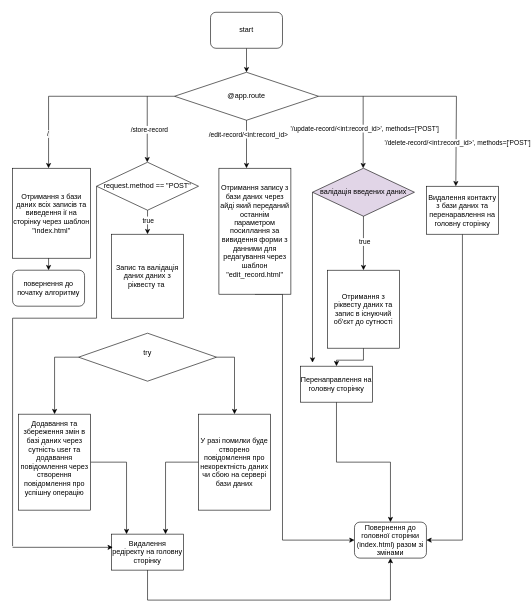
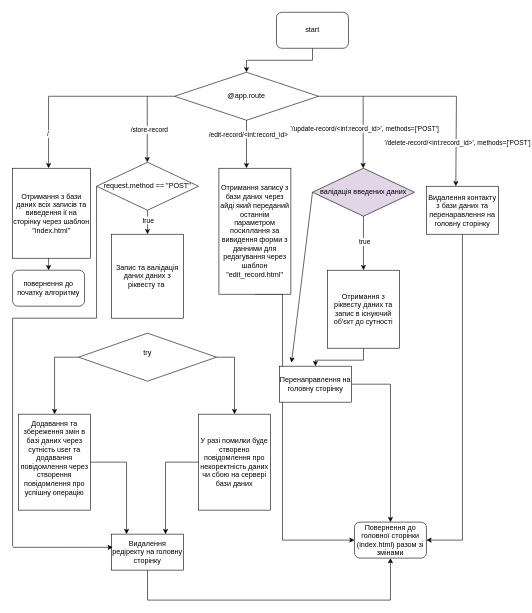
  <mxCell id="0" />
  <mxCell id="1" parent="0" />
  <mxCell id="2" value="" style="edgeStyle=orthogonalEdgeStyle;rounded=0;orthogonalLoop=1;jettySize=auto;html=1;" parent="1" source="3" target="4" edge="1"><mxGeometry relative="1" as="geometry" /></mxCell>
- <mxCell id="3" value="start" style="rounded=1;whiteSpace=wrap;html=1;" parent="1" vertex="1"><mxGeometry x="350" y="20" width="120" height="60" as="geometry" /></mxCell>
+ <mxCell id="3" value="start" style="rounded=1;whiteSpace=wrap;html=1;" parent="1" vertex="1"><mxGeometry x="460" y="20" width="120" height="60" as="geometry" /></mxCell>
  <mxCell id="4" value="@app.route" style="rhombus;whiteSpace=wrap;html=1;" parent="1" vertex="1"><mxGeometry x="290" y="120" width="240" height="80" as="geometry" /></mxCell>
  <mxCell id="5" value="" style="endArrow=none;html=1;rounded=0;" parent="1" edge="1"><mxGeometry width="50" height="50" relative="1" as="geometry"><mxPoint x="80" y="160" as="sourcePoint" /><mxPoint x="290" y="160" as="targetPoint" /></mxGeometry></mxCell>
  <mxCell id="6" value="" style="endArrow=classic;html=1;rounded=0;" parent="1" edge="1"><mxGeometry width="50" height="50" relative="1" as="geometry"><mxPoint x="80" y="160" as="sourcePoint" /><mxPoint x="80" y="280" as="targetPoint" /></mxGeometry></mxCell>
  <mxCell id="7" value="/" style="edgeLabel;html=1;align=center;verticalAlign=middle;resizable=0;points=[];" parent="6" vertex="1" connectable="0"><mxGeometry x="0.033" y="-3" relative="1" as="geometry"><mxPoint x="1" as="offset" /></mxGeometry></mxCell>
  <mxCell id="8" value="Отримання з бази даних всіх записів та виведення ії на сторінку через шаблон &quot;index.html&quot;" style="rounded=0;whiteSpace=wrap;html=1;" parent="1" vertex="1"><mxGeometry x="20" y="280" width="130" height="150" as="geometry" /></mxCell>
  <mxCell id="9" value="" style="endArrow=classic;html=1;rounded=0;" parent="1" edge="1"><mxGeometry width="50" height="50" relative="1" as="geometry"><mxPoint x="244.5" y="160" as="sourcePoint" /><mxPoint x="244.5" y="270" as="targetPoint" /></mxGeometry></mxCell>
  <mxCell id="10" value="/store-record" style="edgeLabel;html=1;align=center;verticalAlign=middle;resizable=0;points=[];" parent="9" vertex="1" connectable="0"><mxGeometry y="3" relative="1" as="geometry"><mxPoint as="offset" /></mxGeometry></mxCell>
  <mxCell id="11" value="" style="endArrow=classic;html=1;rounded=0;" parent="1" edge="1"><mxGeometry width="50" height="50" relative="1" as="geometry"><mxPoint x="410" y="200" as="sourcePoint" /><mxPoint x="410" y="280" as="targetPoint" /></mxGeometry></mxCell>
  <mxCell id="12" value="/edit-record/&amp;lt;int:record_id&amp;gt;" style="edgeLabel;html=1;align=center;verticalAlign=middle;resizable=0;points=[];" parent="11" vertex="1" connectable="0"><mxGeometry x="-0.425" y="2" relative="1" as="geometry"><mxPoint as="offset" /></mxGeometry></mxCell>
  <mxCell id="13" value="" style="endArrow=classic;html=1;rounded=0;entryX=0.5;entryY=0;entryDx=0;entryDy=0;entryPerimeter=0;" parent="1" edge="1"><mxGeometry width="50" height="50" relative="1" as="geometry"><mxPoint x="604.5" y="160" as="sourcePoint" /><mxPoint x="604.5" y="280" as="targetPoint" /></mxGeometry></mxCell>
  <mxCell id="14" value="'/update-record/&amp;lt;int:record_id&amp;gt;', methods=['POST']" style="edgeLabel;html=1;align=center;verticalAlign=middle;resizable=0;points=[];" parent="13" vertex="1" connectable="0"><mxGeometry x="-0.117" y="2" relative="1" as="geometry"><mxPoint as="offset" /></mxGeometry></mxCell>
  <mxCell id="15" value="" style="endArrow=none;html=1;rounded=0;" parent="1" edge="1"><mxGeometry width="50" height="50" relative="1" as="geometry"><mxPoint x="530" y="160" as="sourcePoint" /><mxPoint x="760" y="160" as="targetPoint" /></mxGeometry></mxCell>
  <mxCell id="16" value="" style="endArrow=classic;html=1;rounded=0;entryX=0.408;entryY=0;entryDx=0;entryDy=0;entryPerimeter=0;" parent="1" target="21" edge="1"><mxGeometry width="50" height="50" relative="1" as="geometry"><mxPoint x="760" y="160" as="sourcePoint" /><mxPoint x="760" y="270" as="targetPoint" /></mxGeometry></mxCell>
  <mxCell id="17" value="'/delete-record/&amp;lt;int:record_id&amp;gt;', methods=['POST']" style="edgeLabel;html=1;align=center;verticalAlign=middle;resizable=0;points=[];" parent="16" vertex="1" connectable="0"><mxGeometry x="0.033" y="2" relative="1" as="geometry"><mxPoint as="offset" /></mxGeometry></mxCell>
  <mxCell id="18" style="edgeStyle=orthogonalEdgeStyle;rounded=0;orthogonalLoop=1;jettySize=auto;html=1;entryX=0;entryY=0.5;entryDx=0;entryDy=0;exitX=0.5;exitY=1;exitDx=0;exitDy=0;" edge="1" parent="1" source="19" target="46"><mxGeometry relative="1" as="geometry"><Array as="points"><mxPoint x="470" y="490" /><mxPoint x="470" y="900" /></Array></mxGeometry></mxCell>
  <mxCell id="19" value="Отримання запису з бази даних через айді який переданий останнім параметром посиллання за вивидення форми з данними для редагування через шаблон &quot;edit_record.html&quot;" style="rounded=0;whiteSpace=wrap;html=1;" parent="1" vertex="1"><mxGeometry x="364" y="280" width="120" height="210" as="geometry" /></mxCell>
  <mxCell id="20" style="edgeStyle=orthogonalEdgeStyle;rounded=0;orthogonalLoop=1;jettySize=auto;html=1;entryX=1;entryY=0.5;entryDx=0;entryDy=0;" edge="1" parent="1" source="21" target="46"><mxGeometry relative="1" as="geometry" /></mxCell>
  <mxCell id="21" value="Видалення контакту з бази даних та перенаравлення на головну сторінку" style="rounded=0;whiteSpace=wrap;html=1;" parent="1" vertex="1"><mxGeometry x="710" y="310" width="120" height="80" as="geometry" /></mxCell>
  <mxCell id="22" style="edgeStyle=orthogonalEdgeStyle;rounded=0;orthogonalLoop=1;jettySize=auto;html=1;" parent="1" source="24" edge="1"><mxGeometry relative="1" as="geometry"><mxPoint x="245" y="390" as="targetPoint" /></mxGeometry></mxCell>
  <mxCell id="23" value="true" style="edgeLabel;html=1;align=center;verticalAlign=middle;resizable=0;points=[];" parent="22" vertex="1" connectable="0"><mxGeometry x="-0.21" relative="1" as="geometry"><mxPoint as="offset" /></mxGeometry></mxCell>
  <mxCell id="24" value="request.method == &quot;POST&quot;" style="rhombus;whiteSpace=wrap;html=1;" parent="1" vertex="1"><mxGeometry x="160" y="270" width="170" height="80" as="geometry" /></mxCell>
  <mxCell id="25" value="Запис та валідація даних даних з ріквесту та&amp;nbsp;" style="rounded=0;whiteSpace=wrap;html=1;" parent="1" vertex="1"><mxGeometry x="185" y="390" width="120" height="140" as="geometry" /></mxCell>
  <mxCell id="26" style="edgeStyle=orthogonalEdgeStyle;rounded=0;orthogonalLoop=1;jettySize=auto;html=1;exitX=1;exitY=0.5;exitDx=0;exitDy=0;entryX=0.5;entryY=0;entryDx=0;entryDy=0;" parent="1" source="27" target="32" edge="1"><mxGeometry relative="1" as="geometry" /></mxCell>
  <mxCell id="27" value="try&lt;div&gt;&lt;br&gt;&lt;/div&gt;" style="rhombus;whiteSpace=wrap;html=1;" parent="1" vertex="1"><mxGeometry x="130" y="555" width="230" height="80" as="geometry" /></mxCell>
  <mxCell id="28" style="edgeStyle=orthogonalEdgeStyle;rounded=0;orthogonalLoop=1;jettySize=auto;html=1;" parent="1" source="29" target="33" edge="1"><mxGeometry relative="1" as="geometry"><Array as="points"><mxPoint x="210" y="770" /></Array></mxGeometry></mxCell>
  <mxCell id="29" value="Додавання та збереження змін в базі даних через сутність user та додавання повідомлення через створення повідомлення про успішну операцію&lt;div&gt;&lt;br&gt;&lt;/div&gt;" style="rounded=0;whiteSpace=wrap;html=1;" parent="1" vertex="1"><mxGeometry x="30" y="690" width="120" height="160" as="geometry" /></mxCell>
  <mxCell id="30" value="" style="endArrow=classic;html=1;rounded=0;entryX=0.5;entryY=0;entryDx=0;entryDy=0;exitX=0;exitY=0.5;exitDx=0;exitDy=0;" parent="1" source="27" target="29" edge="1"><mxGeometry width="50" height="50" relative="1" as="geometry"><mxPoint x="130" y="590" as="sourcePoint" /><mxPoint x="180" y="540" as="targetPoint" /><Array as="points"><mxPoint x="90" y="595" /></Array></mxGeometry></mxCell>
  <mxCell id="31" style="edgeStyle=orthogonalEdgeStyle;rounded=0;orthogonalLoop=1;jettySize=auto;html=1;entryX=0.75;entryY=0;entryDx=0;entryDy=0;" parent="1" source="32" target="33" edge="1"><mxGeometry relative="1" as="geometry" /></mxCell>
  <mxCell id="32" value="У разі помилки буде створено повідомлення про некоректність даних чи сбою на сервері бази даних" style="rounded=0;whiteSpace=wrap;html=1;" parent="1" vertex="1"><mxGeometry x="330" y="690" width="120" height="160" as="geometry" /></mxCell>
  <mxCell id="33" value="Видалення редіректу на головну сторінку" style="rounded=0;whiteSpace=wrap;html=1;" parent="1" vertex="1"><mxGeometry x="185" y="890" width="120" height="60" as="geometry" /></mxCell>
  <mxCell id="34" value="" style="endArrow=none;html=1;rounded=0;" parent="1" edge="1"><mxGeometry width="50" height="50" relative="1" as="geometry"><mxPoint x="160" y="530" as="sourcePoint" /><mxPoint x="160" y="310" as="targetPoint" /></mxGeometry></mxCell>
  <mxCell id="35" value="" style="endArrow=none;html=1;rounded=0;" parent="1" edge="1"><mxGeometry width="50" height="50" relative="1" as="geometry"><mxPoint x="20" y="530" as="sourcePoint" /><mxPoint x="160" y="530" as="targetPoint" /></mxGeometry></mxCell>
  <mxCell id="36" value="" style="endArrow=none;html=1;rounded=0;" parent="1" edge="1"><mxGeometry width="50" height="50" relative="1" as="geometry"><mxPoint x="20" y="910" as="sourcePoint" /><mxPoint x="20" y="530" as="targetPoint" /></mxGeometry></mxCell>
  <mxCell id="37" value="" style="endArrow=classic;html=1;rounded=0;entryX=0.017;entryY=0.367;entryDx=0;entryDy=0;entryPerimeter=0;" parent="1" target="33" edge="1"><mxGeometry width="50" height="50" relative="1" as="geometry"><mxPoint x="20" y="912" as="sourcePoint" /><mxPoint x="70" y="860" as="targetPoint" /></mxGeometry></mxCell>
  <mxCell id="38" value="валідація введених даних" style="rhombus;whiteSpace=wrap;html=1;fillColor=#e1d5e7;" parent="1" vertex="1"><mxGeometry x="520" y="280" width="170" height="80" as="geometry" /></mxCell>
  <mxCell id="39" value="" style="endArrow=classic;html=1;rounded=0;exitX=0.5;exitY=1;exitDx=0;exitDy=0;" parent="1" source="38" edge="1"><mxGeometry width="50" height="50" relative="1" as="geometry"><mxPoint x="400" y="550" as="sourcePoint" /><mxPoint x="605" y="450" as="targetPoint" /><Array as="points" /></mxGeometry></mxCell>
  <mxCell id="40" value="true" style="edgeLabel;html=1;align=center;verticalAlign=middle;resizable=0;points=[];" parent="39" vertex="1" connectable="0"><mxGeometry x="-0.067" y="1" relative="1" as="geometry"><mxPoint as="offset" /></mxGeometry></mxCell>
  <mxCell id="41" value="" style="edgeStyle=orthogonalEdgeStyle;rounded=0;orthogonalLoop=1;jettySize=auto;html=1;" parent="1" source="42" target="44" edge="1"><mxGeometry relative="1" as="geometry" /></mxCell>
  <mxCell id="42" value="Отримання з ріквесту даних та запис в існуючий об'єкт до сутності" style="rounded=0;whiteSpace=wrap;html=1;" parent="1" vertex="1"><mxGeometry x="545" y="450" width="120" height="130" as="geometry" /></mxCell>
  <mxCell id="43" style="edgeStyle=orthogonalEdgeStyle;rounded=0;orthogonalLoop=1;jettySize=auto;html=1;" edge="1" parent="1" source="44" target="46"><mxGeometry relative="1" as="geometry" /></mxCell>
- <mxCell id="44" value="Перенаправлення на головну сторінку" style="rounded=0;whiteSpace=wrap;html=1;" parent="1" vertex="1"><mxGeometry x="500" y="610" width="120" height="60" as="geometry" /></mxCell>
+ <mxCell id="44" value="Перенаправлення на головну сторінку" style="rounded=0;whiteSpace=wrap;html=1;" parent="1" vertex="1"><mxGeometry x="465" y="610" width="120" height="60" as="geometry" /></mxCell>
  <mxCell id="45" value="" style="endArrow=classic;html=1;rounded=0;entryX=0.167;entryY=-0.1;entryDx=0;entryDy=0;entryPerimeter=0;" parent="1" target="44" edge="1"><mxGeometry width="50" height="50" relative="1" as="geometry"><mxPoint x="520" y="320" as="sourcePoint" /><mxPoint x="570" y="270" as="targetPoint" /></mxGeometry></mxCell>
  <mxCell id="46" value="Повернення до головної сторінки (index.html) разом зі змінами" style="rounded=1;whiteSpace=wrap;html=1;" vertex="1" parent="1"><mxGeometry x="590" y="870" width="120" height="60" as="geometry" /></mxCell>
  <mxCell id="47" value="" style="endArrow=classic;html=1;rounded=0;entryX=0.5;entryY=1;entryDx=0;entryDy=0;exitX=0.5;exitY=1;exitDx=0;exitDy=0;" edge="1" parent="1" source="33" target="46"><mxGeometry width="50" height="50" relative="1" as="geometry"><mxPoint x="310" y="930" as="sourcePoint" /><mxPoint x="360" y="880" as="targetPoint" /><Array as="points"><mxPoint x="245" y="1000" /><mxPoint x="650" y="1000" /></Array></mxGeometry></mxCell>
  <mxCell id="48" value="повернення до початку алгоритму" style="rounded=1;whiteSpace=wrap;html=1;" vertex="1" parent="1"><mxGeometry x="20" y="450" width="120" height="60" as="geometry" /></mxCell>
  <mxCell id="49" value="" style="endArrow=classic;html=1;rounded=0;entryX=0.5;entryY=0;entryDx=0;entryDy=0;" edge="1" parent="1" target="48"><mxGeometry width="50" height="50" relative="1" as="geometry"><mxPoint x="80" y="430" as="sourcePoint" /><mxPoint x="130" y="380" as="targetPoint" /></mxGeometry></mxCell>
